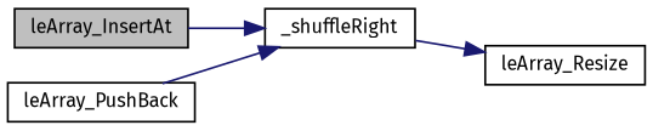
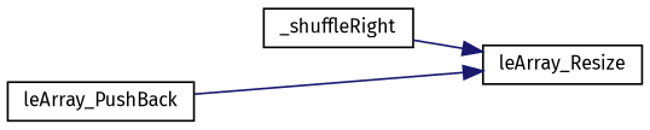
  digraph {
    fontname="Fira Sans"
    rankdir=LR
    node [color=black fillcolor=white fontname="Fira Sans" fontsize=10 shape=record style=filled]
    edge [color=midnightblue fontname="Fira Sans" fontsize=10 labelfontname=Helvetica labelfontsize=10 style=solid]
-   n1 [fillcolor=grey75 fontcolor=black height=0.2 label=leArray_InsertAt width=0.4]
    n2 [height=0.2 label=_shuffleRight width=0.4]
    n3 [height=0.2 label=leArray_Resize width=0.4]
    n4 [height=0.2 label=leArray_PushBack width=0.4]
-   n1 -> n2
    n2 -> n3
-   n4 -> n2
+   n4 -> n3
  }
